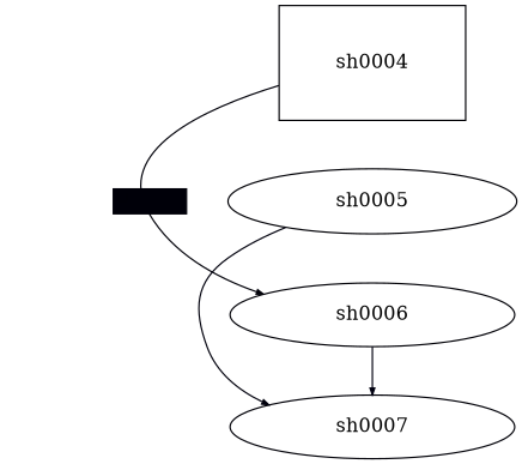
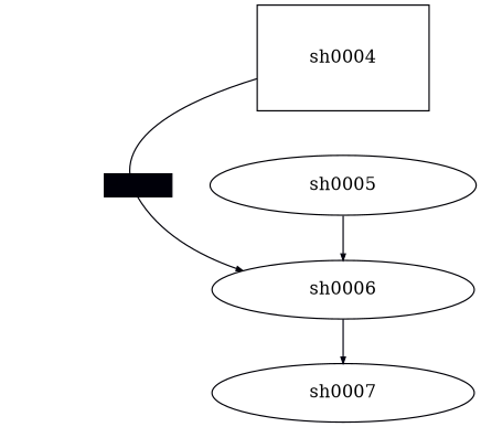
  digraph {
    nodesep=0.486111
    rankdir=LR
    ranksep=0.833333
    remincross=true
    searchsize=500
    node [shape=ellipse]
    edge [arrowsize=0.5 minlen=0]
    sh0004 [color="#000004" height=1.147352 shape=rect width=1.875000]
    sh0006 [color="#000006" height=0.639945 width=2.866393]
    sh0005 [color="#000005" height=0.647443 width=2.903881]
    sh0007 [color="#000007" height=0.639945 width=2.866393]
    sh0004 -> sh0006 [color="#000008" label=<<TABLE BGCOLOR="#000009" FIXEDSIZE="TRUE" WIDTH="53" HEIGHT="18"><TR><TD></TD></TR></TABLE>>]
    sh0006 -> sh0007 [color="#000010"]
-   sh0005 -> sh0007 [color="#00000C"]
+   sh0005 -> sh0006 [color="#00000C"]
  }
